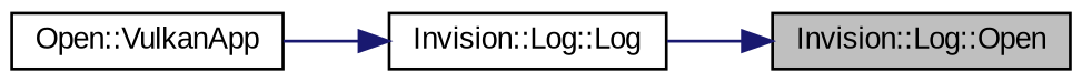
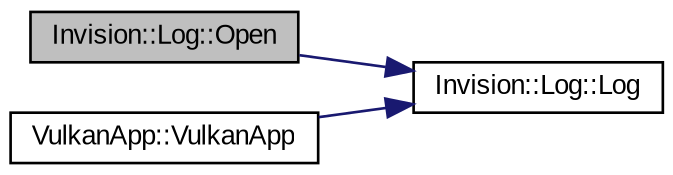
  digraph {
    fontname="Liberation Sans"
    rankdir=RL
    node [color=black fillcolor=white fontname="Liberation Sans" fontsize=10 shape=record style=filled]
    edge [color=midnightblue dir=back fontname="Liberation Sans" fontsize=10 labelfontname=Helvetica labelfontsize=10 style=solid]
    n1 [fillcolor=grey75 fontcolor=black height=0.2 label="Invision::Log::Open" width=0.4]
    n2 [height=0.2 label="Invision::Log::Log" width=0.4]
-   n3 [height=0.2 label="Open::VulkanApp" width=0.4]
-   n1 -> n2
+   n3 [height=0.2 label="VulkanApp::VulkanApp" width=0.4]
+   n2 -> n1
    n2 -> n3
  }
